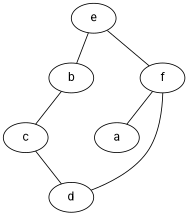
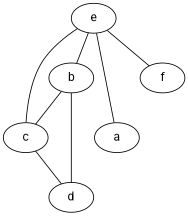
  strict graph {
    fontname=Roboto
    node [fontname=Roboto]
    edge [fontname=Roboto]
    b
    c
    d
    e
    a
    f
    b -- c
-   f -- d
+   b -- d
    c -- d
    e -- b
-   f -- a
+   e -- c
+   e -- a
    e -- f
  }
